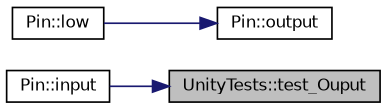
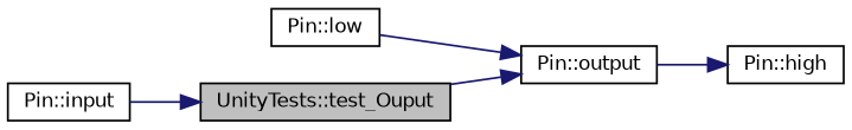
  digraph {
    rankdir=LR
    node [color=black fillcolor=white fontname=Helvetica fontsize=10 shape=record style=filled]
    edge [color=midnightblue fontname=Helvetica fontsize=10 labelfontname=Helvetica labelfontsize=10 style=solid]
    n1 [fillcolor=grey75 fontcolor=black height=0.2 label="UnityTests::test_Ouput" width=0.4]
    n2 [height=0.2 label="Pin::output" width=0.4]
+   n3 [height=0.2 label="Pin::high" width=0.4]
    n4 [height=0.2 label="Pin::input" width=0.4]
    n5 [height=0.2 label="Pin::low" width=0.4]
+   n1 -> n2
+   n2 -> n3
    n4 -> n1
    n5 -> n2
  }
